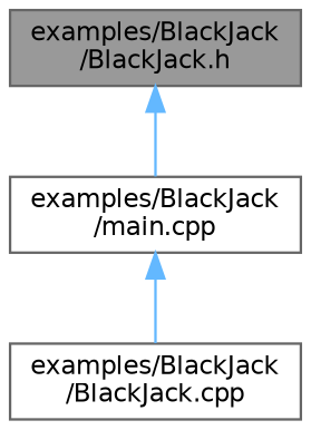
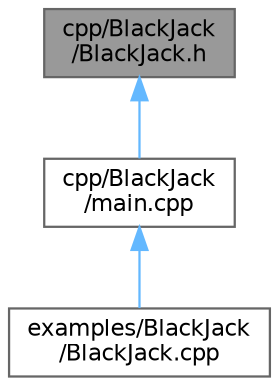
  digraph {
    node [color=grey40 fillcolor=white fontname=Helvetica fontsize=10 shape=box style=filled]
    edge [color=steelblue1 dir=back fontname=Helvetica fontsize=10 labelfontname=Helvetica labelfontsize=10 style=solid]
-   n1 [color=gray40 fillcolor=grey60 fontcolor=black height=0.2 label="examples/BlackJack\l/BlackJack.h" width=0.4]
-   n2 [height=0.2 label="examples/BlackJack\l/main.cpp" width=0.4]
+   n1 [color=gray40 fillcolor=grey60 fontcolor=black height=0.2 label="cpp/BlackJack\l/BlackJack.h" width=0.4]
+   n2 [height=0.2 label="cpp/BlackJack\l/main.cpp" width=0.4]
    n3 [height=0.2 label="examples/BlackJack\l/BlackJack.cpp" width=0.4]
    n1 -> n2
    n2 -> n3
  }
